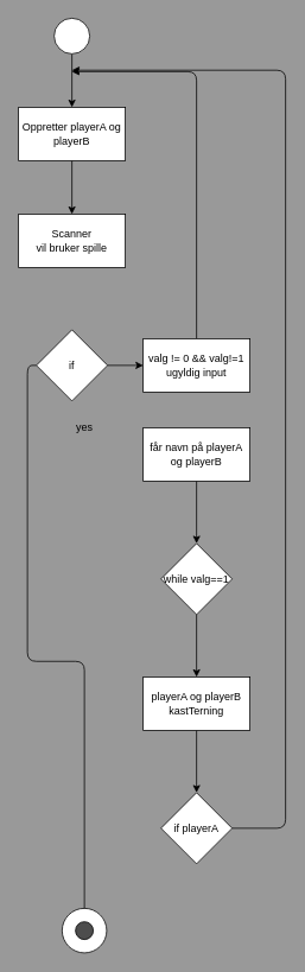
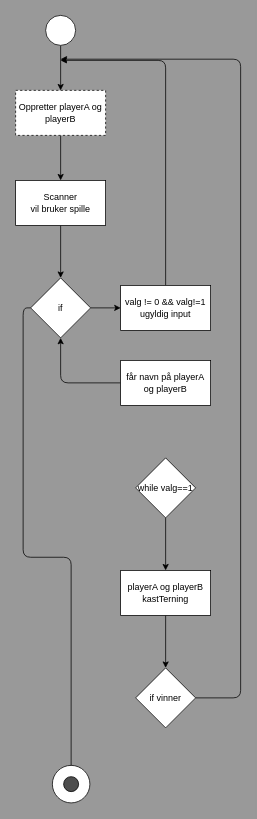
  <mxCell id="0" />
  <mxCell id="1" parent="0" />
  <mxCell id="2" value="" style="edgeStyle=none;html=1;" edge="1" parent="1" source="3" target="5"><mxGeometry relative="1" as="geometry" /></mxCell>
  <mxCell id="3" value="" style="ellipse;whiteSpace=wrap;html=1;" vertex="1" parent="1"><mxGeometry x="60" y="20" width="40" height="40" as="geometry" /></mxCell>
  <mxCell id="4" value="" style="edgeStyle=none;html=1;" edge="1" parent="1" source="5" target="7"><mxGeometry relative="1" as="geometry" /></mxCell>
- <mxCell id="5" value="Oppretter playerA og playerB" style="whiteSpace=wrap;html=1;" vertex="1" parent="1"><mxGeometry x="20" y="120" width="120" height="60" as="geometry" /></mxCell>
+ <mxCell id="5" value="Oppretter playerA og playerB" style="whiteSpace=wrap;html=1;dashed=1;" vertex="1" parent="1"><mxGeometry x="20" y="120" width="120" height="60" as="geometry" /></mxCell>
+ <mxCell id="6" value="" style="edgeStyle=none;html=1;" edge="1" parent="1" source="7" target="10"><mxGeometry relative="1" as="geometry" /></mxCell>
  <mxCell id="7" value="Scanner&lt;br&gt;vil bruker spille" style="whiteSpace=wrap;html=1;" vertex="1" parent="1"><mxGeometry x="20" y="240" width="120" height="60" as="geometry" /></mxCell>
  <mxCell id="8" value="" style="edgeStyle=orthogonalEdgeStyle;html=1;" edge="1" parent="1" source="10" target="12"><mxGeometry relative="1" as="geometry" /></mxCell>
  <mxCell id="9" style="edgeStyle=orthogonalEdgeStyle;html=1;exitX=0;exitY=0.5;exitDx=0;exitDy=0;entryX=0.5;entryY=0;entryDx=0;entryDy=0;" edge="1" parent="1" source="10" target="23"><mxGeometry relative="1" as="geometry" /></mxCell>
  <mxCell id="10" value="if" style="rhombus;whiteSpace=wrap;html=1;" vertex="1" parent="1"><mxGeometry x="40" y="370" width="80" height="80" as="geometry" /></mxCell>
  <mxCell id="11" style="edgeStyle=orthogonalEdgeStyle;html=1;exitX=0.5;exitY=0;exitDx=0;exitDy=0;" edge="1" parent="1" source="12"><mxGeometry relative="1" as="geometry"><mxPoint x="80" y="80" as="targetPoint" /><Array as="points"><mxPoint x="220" y="80" /></Array></mxGeometry></mxCell>
  <mxCell id="12" value="valg != 0 &amp;amp;&amp;amp; valg!=1&lt;br&gt;ugyldig input" style="whiteSpace=wrap;html=1;" vertex="1" parent="1"><mxGeometry x="160" y="380" width="120" height="60" as="geometry" /></mxCell>
- <mxCell id="13" value="" style="edgeStyle=orthogonalEdgeStyle;html=1;" edge="1" parent="1" source="14" target="16"><mxGeometry relative="1" as="geometry" /></mxCell>
+ <mxCell id="13" value="" style="edgeStyle=orthogonalEdgeStyle;html=1;" edge="1" parent="1" source="14" target="10"><mxGeometry relative="1" as="geometry" /></mxCell>
  <mxCell id="14" value="får navn på playerA og playerB" style="whiteSpace=wrap;html=1;" vertex="1" parent="1"><mxGeometry x="160" y="480" width="120" height="60" as="geometry" /></mxCell>
  <mxCell id="15" value="" style="edgeStyle=orthogonalEdgeStyle;html=1;" edge="1" parent="1" source="16" target="18"><mxGeometry relative="1" as="geometry" /></mxCell>
  <mxCell id="16" value="while valg==1" style="rhombus;whiteSpace=wrap;html=1;" vertex="1" parent="1"><mxGeometry x="180" y="610" width="80" height="80" as="geometry" /></mxCell>
  <mxCell id="17" value="" style="edgeStyle=orthogonalEdgeStyle;html=1;" edge="1" parent="1" source="18" target="20"><mxGeometry relative="1" as="geometry" /></mxCell>
  <mxCell id="18" value="playerA og playerB kastTerning" style="whiteSpace=wrap;html=1;" vertex="1" parent="1"><mxGeometry x="160" y="760" width="120" height="60" as="geometry" /></mxCell>
  <mxCell id="19" style="edgeStyle=orthogonalEdgeStyle;html=1;exitX=1;exitY=0.5;exitDx=0;exitDy=0;" edge="1" parent="1" source="20"><mxGeometry relative="1" as="geometry"><mxPoint x="80" y="78.4" as="targetPoint" /><Array as="points"><mxPoint x="320" y="930" /><mxPoint x="320" y="78" /></Array></mxGeometry></mxCell>
- <mxCell id="20" value="if playerA" style="rhombus;whiteSpace=wrap;html=1;" vertex="1" parent="1"><mxGeometry x="180" y="890" width="80" height="80" as="geometry" /></mxCell>
- <mxCell id="21" value="yes" style="text;html=1;resizable=0;autosize=1;align=center;verticalAlign=middle;points=[];fillColor=none;strokeColor=none;rounded=0;" vertex="1" parent="1"><mxGeometry x="79" y="470" width="30" height="20" as="geometry" /></mxCell>
+ <mxCell id="20" value="if vinner" style="rhombus;whiteSpace=wrap;html=1;" vertex="1" parent="1"><mxGeometry x="180" y="890" width="80" height="80" as="geometry" /></mxCell>
  <mxCell id="22" value="" style="ellipse;whiteSpace=wrap;html=1;" vertex="1" parent="1"><mxGeometry x="69" y="1020" width="50" height="50" as="geometry" /></mxCell>
  <mxCell id="23" value="" style="ellipse;whiteSpace=wrap;html=1;fillColor=#4D4D4D;" vertex="1" parent="1"><mxGeometry x="84" y="1035" width="20" height="20" as="geometry" /></mxCell>
